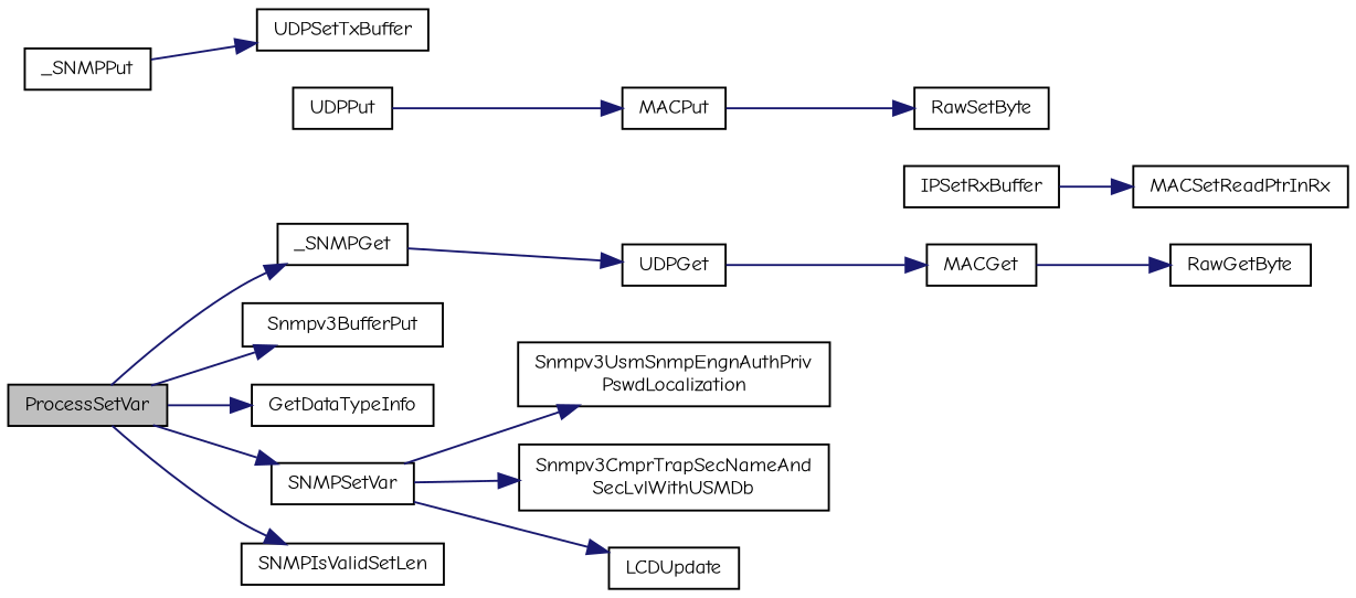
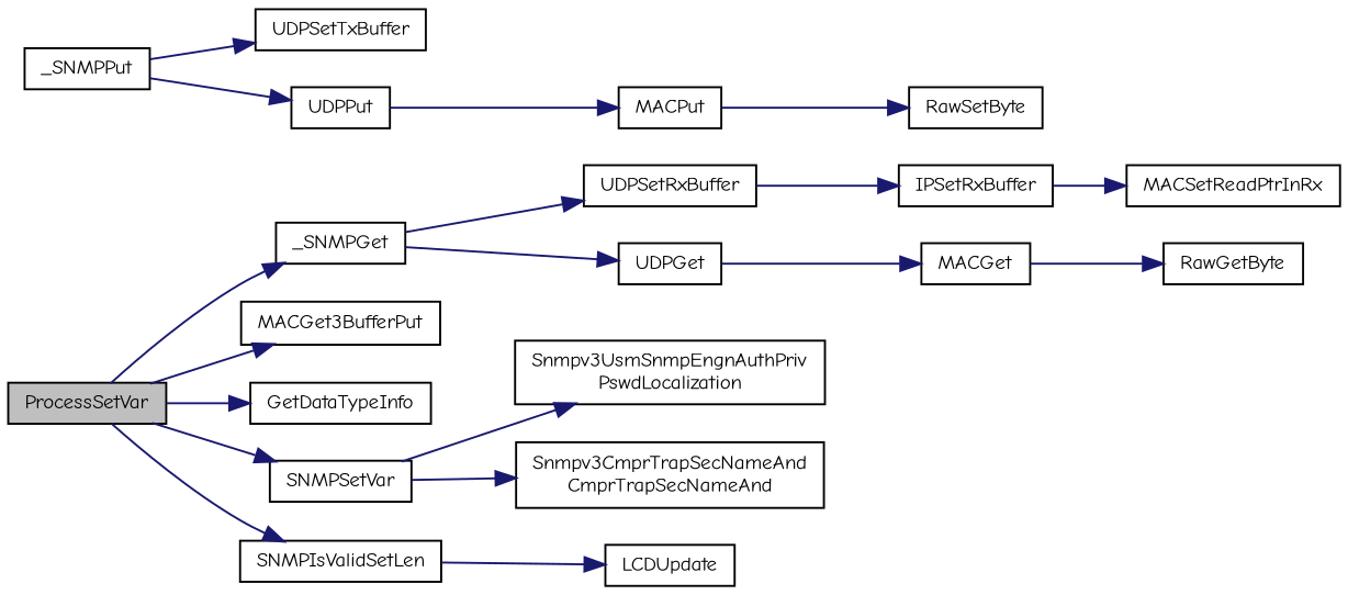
  digraph {
    fontname="Comic Neue"
    rankdir=LR
    node [color=black fillcolor=white fontname="Comic Neue" fontsize=10 shape=record style=filled]
    edge [color=midnightblue fontname="Comic Neue" fontsize=10 labelfontname=Helvetica labelfontsize=10 style=solid]
    n1 [fillcolor=grey75 fontcolor=black height=0.2 label=ProcessSetVar width=0.4]
    n2 [height=0.2 label=_SNMPGet width=0.4]
-   n3 [height=0.2 label=Snmpv3BufferPut width=0.4]
+   n3 [height=0.2 label=MACGet3BufferPut width=0.4]
    n4 [height=0.2 label=GetDataTypeInfo width=0.4]
    n5 [height=0.2 label=SNMPSetVar width=0.4]
    n6 [height=0.2 label=SNMPIsValidSetLen width=0.4]
+   n7 [height=0.2 label=UDPSetRxBuffer width=0.4]
    n8 [height=0.2 label=UDPGet width=0.4]
    n9 [height=0.2 label=_SNMPPut width=0.4]
    n10 [height=0.2 label=UDPSetTxBuffer width=0.4]
    n11 [height=0.2 label=UDPPut width=0.4]
    n12 [height=0.2 label="Snmpv3UsmSnmpEngnAuthPriv\lPswdLocalization" width=0.4]
-   n13 [height=0.2 label="Snmpv3CmprTrapSecNameAnd\lSecLvlWithUSMDb" width=0.4]
+   n13 [height=0.2 label="Snmpv3CmprTrapSecNameAnd\lCmprTrapSecNameAnd" width=0.4]
    n14 [height=0.2 label=LCDUpdate width=0.4]
    n15 [height=0.2 label=IPSetRxBuffer width=0.4]
    n16 [height=0.2 label=MACGet width=0.4]
    n17 [height=0.2 label=MACSetReadPtrInRx width=0.4]
    n18 [height=0.2 label=RawGetByte width=0.4]
    n19 [height=0.2 label=MACPut width=0.4]
    n20 [height=0.2 label=RawSetByte width=0.4]
    n1 -> n2
    n1 -> n3
    n1 -> n4
    n1 -> n5
    n1 -> n6
+   n2 -> n7
    n2 -> n8
    n5 -> n12
    n5 -> n13
-   n5 -> n14
+   n6 -> n14
+   n7 -> n15
    n8 -> n16
    n9 -> n10
+   n9 -> n11
    n11 -> n19
    n15 -> n17
    n16 -> n18
    n19 -> n20
  }
